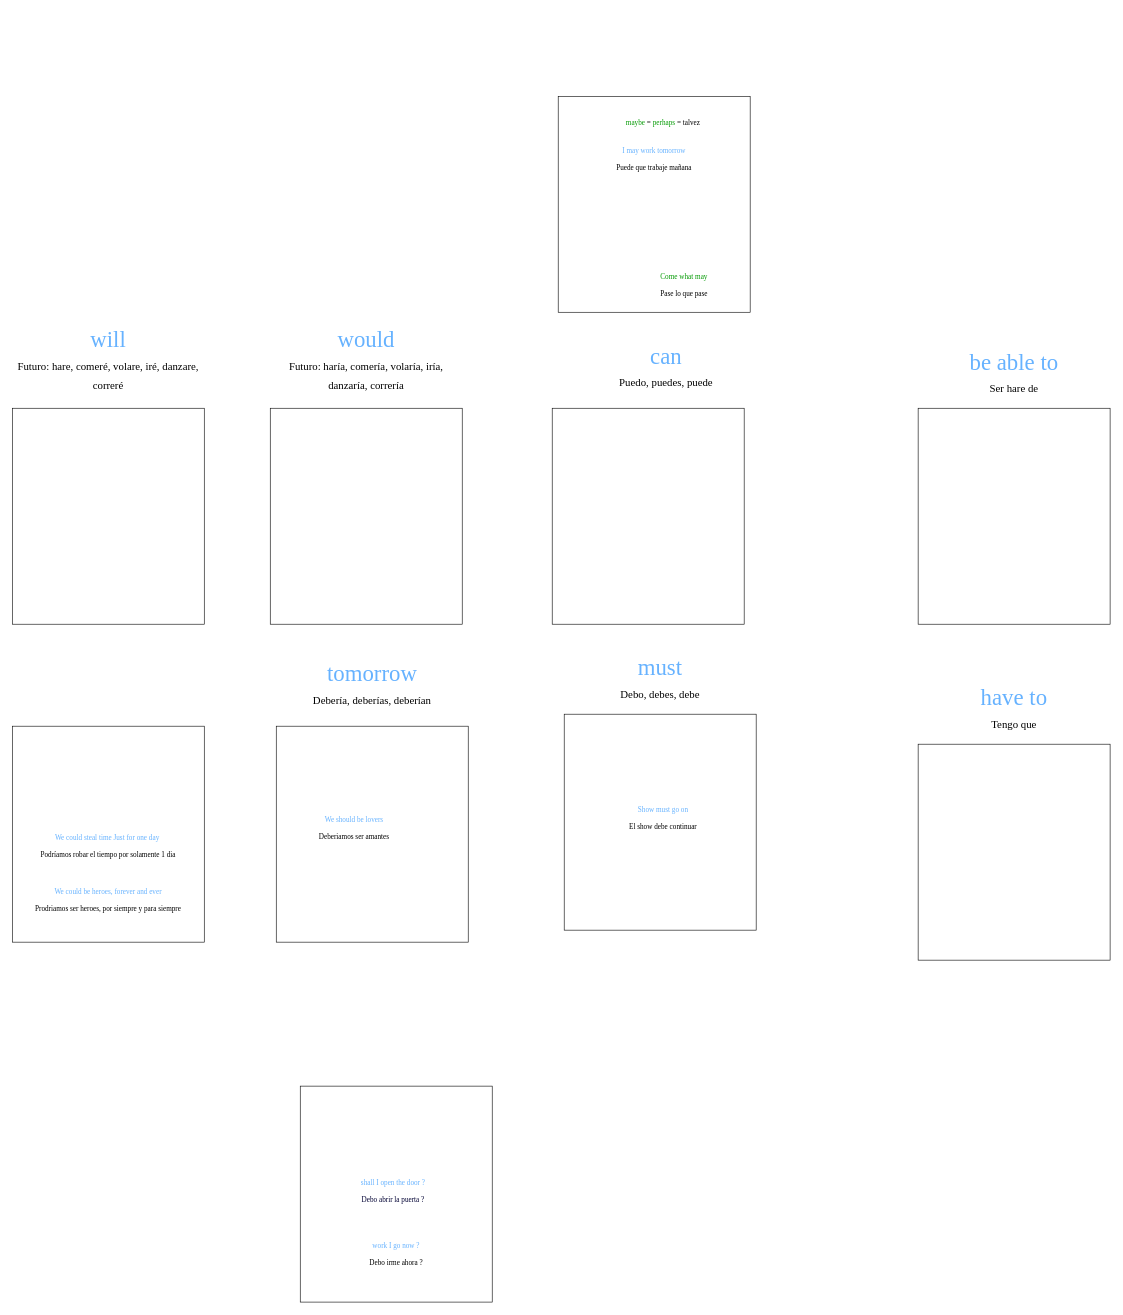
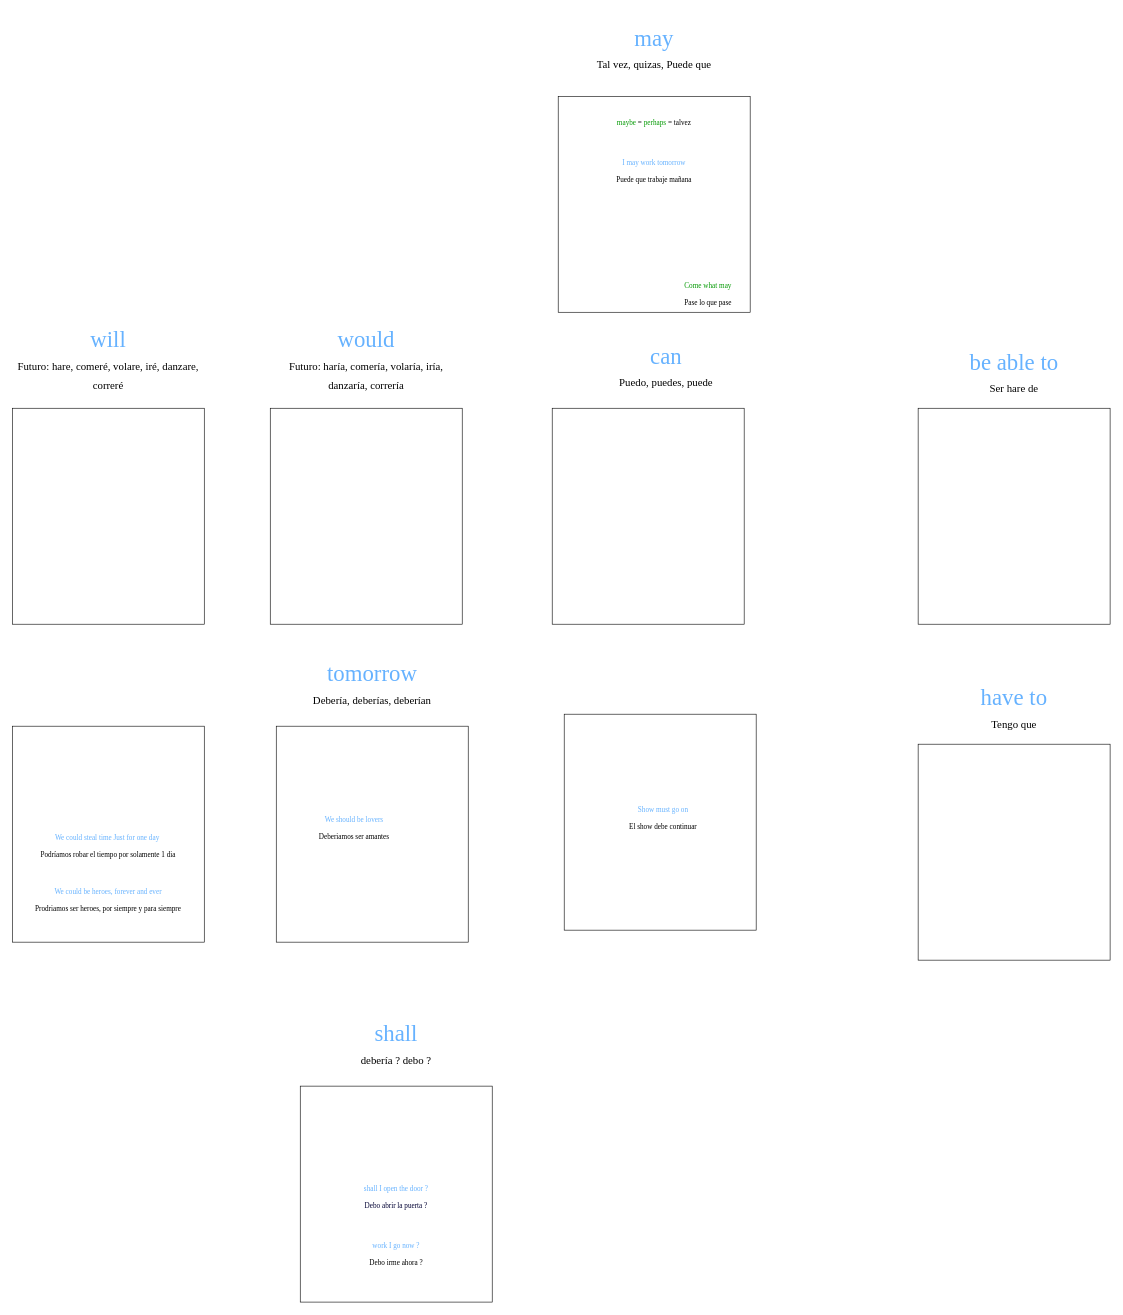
  <mxCell id="0" />
  <mxCell id="1" parent="0" />
  <mxCell id="2" value="" style="rounded=0;whiteSpace=wrap;html=1;" parent="1" vertex="1"><mxGeometry x="20" y="680" width="320" height="360" as="geometry" /></mxCell>
  <mxCell id="3" value="" style="rounded=0;whiteSpace=wrap;html=1;" parent="1" vertex="1"><mxGeometry x="450" y="680" width="320" height="360" as="geometry" /></mxCell>
  <mxCell id="4" value="" style="rounded=0;whiteSpace=wrap;html=1;" parent="1" vertex="1"><mxGeometry x="920" y="680" width="320" height="360" as="geometry" /></mxCell>
  <mxCell id="5" value="" style="rounded=0;whiteSpace=wrap;html=1;" parent="1" vertex="1"><mxGeometry x="20" y="1210" width="320" height="360" as="geometry" /></mxCell>
  <mxCell id="6" value="" style="rounded=0;whiteSpace=wrap;html=1;" parent="1" vertex="1"><mxGeometry x="460" y="1210" width="320" height="360" as="geometry" /></mxCell>
  <mxCell id="7" value="" style="rounded=0;whiteSpace=wrap;html=1;" parent="1" vertex="1"><mxGeometry x="940" y="1190" width="320" height="360" as="geometry" /></mxCell>
  <mxCell id="8" value="&lt;font color=&quot;#66b2ff&quot;&gt;We could steal time Just for one day&lt;/font&gt;&amp;nbsp;&lt;br&gt;&lt;br&gt;Podríamos robar el tiempo por solamente 1 dia" style="text;html=1;strokeColor=none;fillColor=none;align=center;verticalAlign=middle;whiteSpace=wrap;rounded=0;fontFamily=Comic Sans MS;" parent="1" vertex="1"><mxGeometry x="35" y="1380" width="290" height="60" as="geometry" /></mxCell>
  <mxCell id="9" value="&lt;font color=&quot;#66b2ff&quot;&gt;We could be heroes, forever and ever&lt;/font&gt;&lt;br&gt;&lt;br&gt;Prodriamos ser heroes, por siempre y para siempre" style="text;html=1;strokeColor=none;fillColor=none;align=center;verticalAlign=middle;whiteSpace=wrap;rounded=0;fontFamily=Comic Sans MS;" parent="1" vertex="1"><mxGeometry x="25" y="1470" width="310" height="60" as="geometry" /></mxCell>
  <mxCell id="10" value="&lt;font color=&quot;#66b2ff&quot;&gt;We should be lovers&lt;/font&gt;&lt;br&gt;&lt;br&gt;Deberiamos ser amantes" style="text;html=1;strokeColor=none;fillColor=none;align=center;verticalAlign=middle;whiteSpace=wrap;rounded=0;fontFamily=Comic Sans MS;" parent="1" vertex="1"><mxGeometry x="470" y="1355" width="240" height="50" as="geometry" /></mxCell>
  <mxCell id="11" value="" style="rounded=0;whiteSpace=wrap;html=1;" parent="1" vertex="1"><mxGeometry x="500" y="1810" width="320" height="360" as="geometry" /></mxCell>
- <mxCell id="12" value="&lt;font color=&quot;#66b2ff&quot;&gt;shall I open the door ?&lt;/font&gt;&lt;br&gt;&lt;br&gt;&lt;font color=&quot;#000033&quot;&gt;Debo abrir la puerta ?&lt;/font&gt;" style="text;html=1;strokeColor=none;fillColor=none;align=center;verticalAlign=middle;whiteSpace=wrap;rounded=0;fontFamily=Comic Sans MS;" parent="1" vertex="1"><mxGeometry x="535" y="1960" width="240" height="50" as="geometry" /></mxCell>
+ <mxCell id="12" value="&lt;font color=&quot;#66b2ff&quot;&gt;shall I open the door ?&lt;/font&gt;&lt;br&gt;&lt;br&gt;&lt;font color=&quot;#000033&quot;&gt;Debo abrir la puerta ?&lt;/font&gt;" style="text;html=1;strokeColor=none;fillColor=none;align=center;verticalAlign=middle;whiteSpace=wrap;rounded=0;fontFamily=Comic Sans MS;" parent="1" vertex="1"><mxGeometry x="540" y="1970" width="240" height="50" as="geometry" /></mxCell>
  <mxCell id="13" value="&lt;font color=&quot;#66b2ff&quot;&gt;work I go now ?&lt;br&gt;&lt;/font&gt;&lt;br&gt;Debo irme ahora ?" style="text;html=1;strokeColor=none;fillColor=none;align=center;verticalAlign=middle;whiteSpace=wrap;rounded=0;fontFamily=Comic Sans MS;" parent="1" vertex="1"><mxGeometry x="580" y="2060" width="160" height="60" as="geometry" /></mxCell>
  <mxCell id="14" value="&lt;font color=&quot;#66b2ff&quot;&gt;Show must go on&lt;/font&gt;&lt;br&gt;&lt;br&gt;El show debe continuar" style="text;html=1;strokeColor=none;fillColor=none;align=center;verticalAlign=middle;whiteSpace=wrap;rounded=0;fontFamily=Comic Sans MS;" parent="1" vertex="1"><mxGeometry x="1020" y="1335" width="170" height="55" as="geometry" /></mxCell>
  <mxCell id="15" value="" style="rounded=0;whiteSpace=wrap;html=1;" parent="1" vertex="1"><mxGeometry x="930" y="160" width="320" height="360" as="geometry" /></mxCell>
- <mxCell id="17" value="&lt;font color=&quot;#66b2ff&quot;&gt;I may work tomorrow&lt;/font&gt;&lt;br&gt;&lt;br&gt;Puede que trabaje mañana" style="text;html=1;strokeColor=none;fillColor=none;align=center;verticalAlign=middle;whiteSpace=wrap;rounded=0;fontFamily=Comic Sans MS;" parent="1" vertex="1"><mxGeometry x="970" y="240" width="240" height="50" as="geometry" /></mxCell>
- <mxCell id="18" value="&lt;font color=&quot;#009900&quot;&gt;maybe&lt;/font&gt; = &lt;font color=&quot;#009900&quot;&gt;perhaps&lt;/font&gt; = talvez" style="text;html=1;strokeColor=none;fillColor=none;align=center;verticalAlign=middle;whiteSpace=wrap;rounded=0;fontFamily=Comic Sans MS;" parent="1" vertex="1"><mxGeometry x="1005" y="190" width="200" height="30" as="geometry" /></mxCell>
+ <mxCell id="16" value="&lt;font style=&quot;font-size: 38px;&quot; color=&quot;#66b2ff&quot;&gt;may&lt;/font&gt;&lt;font style=&quot;font-size: 18px;&quot;&gt;&lt;br&gt;Tal vez, quizas, Puede que&lt;/font&gt;" style="text;html=1;strokeColor=none;fillColor=none;align=center;verticalAlign=middle;whiteSpace=wrap;rounded=0;fontSize=28;fontFamily=Comic Sans MS;" parent="1" vertex="1"><mxGeometry x="930" y="20" width="320" height="120" as="geometry" /></mxCell>
+ <mxCell id="17" value="&lt;font color=&quot;#66b2ff&quot;&gt;I may work tomorrow&lt;/font&gt;&lt;br&gt;&lt;br&gt;Puede que trabaje mañana" style="text;html=1;strokeColor=none;fillColor=none;align=center;verticalAlign=middle;whiteSpace=wrap;rounded=0;fontFamily=Comic Sans MS;" parent="1" vertex="1"><mxGeometry x="970" y="260" width="240" height="50" as="geometry" /></mxCell>
+ <mxCell id="18" value="&lt;font color=&quot;#009900&quot;&gt;maybe&lt;/font&gt; = &lt;font color=&quot;#009900&quot;&gt;perhaps&lt;/font&gt; = talvez" style="text;html=1;strokeColor=none;fillColor=none;align=center;verticalAlign=middle;whiteSpace=wrap;rounded=0;fontFamily=Comic Sans MS;" parent="1" vertex="1"><mxGeometry x="990" y="190" width="200" height="30" as="geometry" /></mxCell>
  <mxCell id="19" value="&lt;font style=&quot;font-size: 38px;&quot; color=&quot;#66b2ff&quot;&gt;can&lt;/font&gt;&lt;font style=&quot;font-size: 18px;&quot;&gt;&lt;br&gt;Puedo, puedes, puede&lt;/font&gt;" style="text;html=1;strokeColor=none;fillColor=none;align=center;verticalAlign=middle;whiteSpace=wrap;rounded=0;fontSize=28;fontFamily=Comic Sans MS;" parent="1" vertex="1"><mxGeometry x="950" y="550" width="320" height="120" as="geometry" /></mxCell>
- <mxCell id="20" value="&lt;font style=&quot;font-size: 38px;&quot; color=&quot;#66b2ff&quot;&gt;must&lt;/font&gt;&lt;font style=&quot;font-size: 18px;&quot;&gt;&lt;br&gt;Debo, debes, debe&lt;/font&gt;" style="text;html=1;strokeColor=none;fillColor=none;align=center;verticalAlign=middle;whiteSpace=wrap;rounded=0;fontSize=28;fontFamily=Comic Sans MS;" parent="1" vertex="1"><mxGeometry x="940" y="1070" width="320" height="120" as="geometry" /></mxCell>
  <mxCell id="21" value="&lt;font style=&quot;font-size: 38px;&quot; color=&quot;#66b2ff&quot;&gt;tomorrow&lt;/font&gt;&lt;font style=&quot;font-size: 18px;&quot;&gt;&lt;br&gt;Debería, deberías, deberían&lt;/font&gt;" style="text;html=1;strokeColor=none;fillColor=none;align=center;verticalAlign=middle;whiteSpace=wrap;rounded=0;fontSize=28;fontFamily=Comic Sans MS;" parent="1" vertex="1"><mxGeometry x="460" y="1080" width="320" height="120" as="geometry" /></mxCell>
  <mxCell id="22" value="&lt;font style=&quot;font-size: 38px;&quot; color=&quot;#66b2ff&quot;&gt;will&lt;/font&gt;&lt;font style=&quot;font-size: 18px;&quot;&gt;&lt;br&gt;Futuro: hare, comeré, volare, iré, danzare, correré&lt;/font&gt;" style="text;html=1;strokeColor=none;fillColor=none;align=center;verticalAlign=middle;whiteSpace=wrap;rounded=0;fontSize=28;fontFamily=Comic Sans MS;" parent="1" vertex="1"><mxGeometry x="20" y="540" width="320" height="120" as="geometry" /></mxCell>
  <mxCell id="23" value="&lt;font style=&quot;font-size: 38px;&quot; color=&quot;#66b2ff&quot;&gt;would&lt;/font&gt;&lt;font style=&quot;font-size: 18px;&quot;&gt;&lt;br&gt;Futuro: haría, comería, volaría, iría, danzaría, correría&lt;/font&gt;" style="text;html=1;strokeColor=none;fillColor=none;align=center;verticalAlign=middle;whiteSpace=wrap;rounded=0;fontSize=28;fontFamily=Comic Sans MS;" parent="1" vertex="1"><mxGeometry x="450" y="540" width="320" height="120" as="geometry" /></mxCell>
+ <mxCell id="24" value="&lt;font style=&quot;&quot;&gt;&lt;font color=&quot;#66b2ff&quot;&gt;&lt;span style=&quot;font-size: 38px;&quot;&gt;shall&lt;/span&gt;&lt;/font&gt;&lt;br&gt;&lt;span style=&quot;font-size: 18px;&quot;&gt;debería&amp;nbsp;? debo ?&lt;/span&gt;&lt;/font&gt;" style="text;html=1;strokeColor=none;fillColor=none;align=center;verticalAlign=middle;whiteSpace=wrap;rounded=0;fontSize=28;fontFamily=Comic Sans MS;" parent="1" vertex="1"><mxGeometry x="500" y="1680" width="320" height="120" as="geometry" /></mxCell>
  <mxCell id="25" value="" style="rounded=0;whiteSpace=wrap;html=1;" parent="1" vertex="1"><mxGeometry x="1530" y="680" width="320" height="360" as="geometry" /></mxCell>
  <mxCell id="26" value="&lt;font style=&quot;&quot;&gt;&lt;font color=&quot;#66b2ff&quot;&gt;&lt;span style=&quot;font-size: 38px;&quot;&gt;be able to&lt;/span&gt;&lt;/font&gt;&lt;br&gt;&lt;span style=&quot;font-size: 18px;&quot;&gt;Ser hare de&lt;/span&gt;&lt;br&gt;&lt;/font&gt;" style="text;html=1;strokeColor=none;fillColor=none;align=center;verticalAlign=middle;whiteSpace=wrap;rounded=0;fontSize=28;fontFamily=Comic Sans MS;" parent="1" vertex="1"><mxGeometry x="1530" y="560" width="320" height="120" as="geometry" /></mxCell>
  <mxCell id="27" value="" style="rounded=0;whiteSpace=wrap;html=1;" parent="1" vertex="1"><mxGeometry x="1530" y="1240" width="320" height="360" as="geometry" /></mxCell>
  <mxCell id="28" value="&lt;font style=&quot;&quot;&gt;&lt;font color=&quot;#66b2ff&quot;&gt;&lt;span style=&quot;font-size: 38px;&quot;&gt;have to&lt;/span&gt;&lt;/font&gt;&lt;br&gt;&lt;span style=&quot;font-size: 18px;&quot;&gt;Tengo que&lt;/span&gt;&lt;br&gt;&lt;/font&gt;" style="text;html=1;strokeColor=none;fillColor=none;align=center;verticalAlign=middle;whiteSpace=wrap;rounded=0;fontSize=28;fontFamily=Comic Sans MS;" parent="1" vertex="1"><mxGeometry x="1530" y="1120" width="320" height="120" as="geometry" /></mxCell>
- <mxCell id="29" value="&lt;font color=&quot;#009900&quot;&gt;Come what may&lt;/font&gt;&lt;br&gt;&lt;br&gt;Pase lo que pase" style="text;html=1;strokeColor=none;fillColor=none;align=center;verticalAlign=middle;whiteSpace=wrap;rounded=0;fontFamily=Comic Sans MS;" vertex="1" parent="1"><mxGeometry x="1070" y="445" width="140" height="60" as="geometry" /></mxCell>
+ <mxCell id="29" value="&lt;font color=&quot;#009900&quot;&gt;Come what may&lt;/font&gt;&lt;br&gt;&lt;br&gt;Pase lo que pase" style="text;html=1;strokeColor=none;fillColor=none;align=center;verticalAlign=middle;whiteSpace=wrap;rounded=0;fontFamily=Comic Sans MS;" vertex="1" parent="1"><mxGeometry x="1110" y="460" width="140" height="60" as="geometry" /></mxCell>
